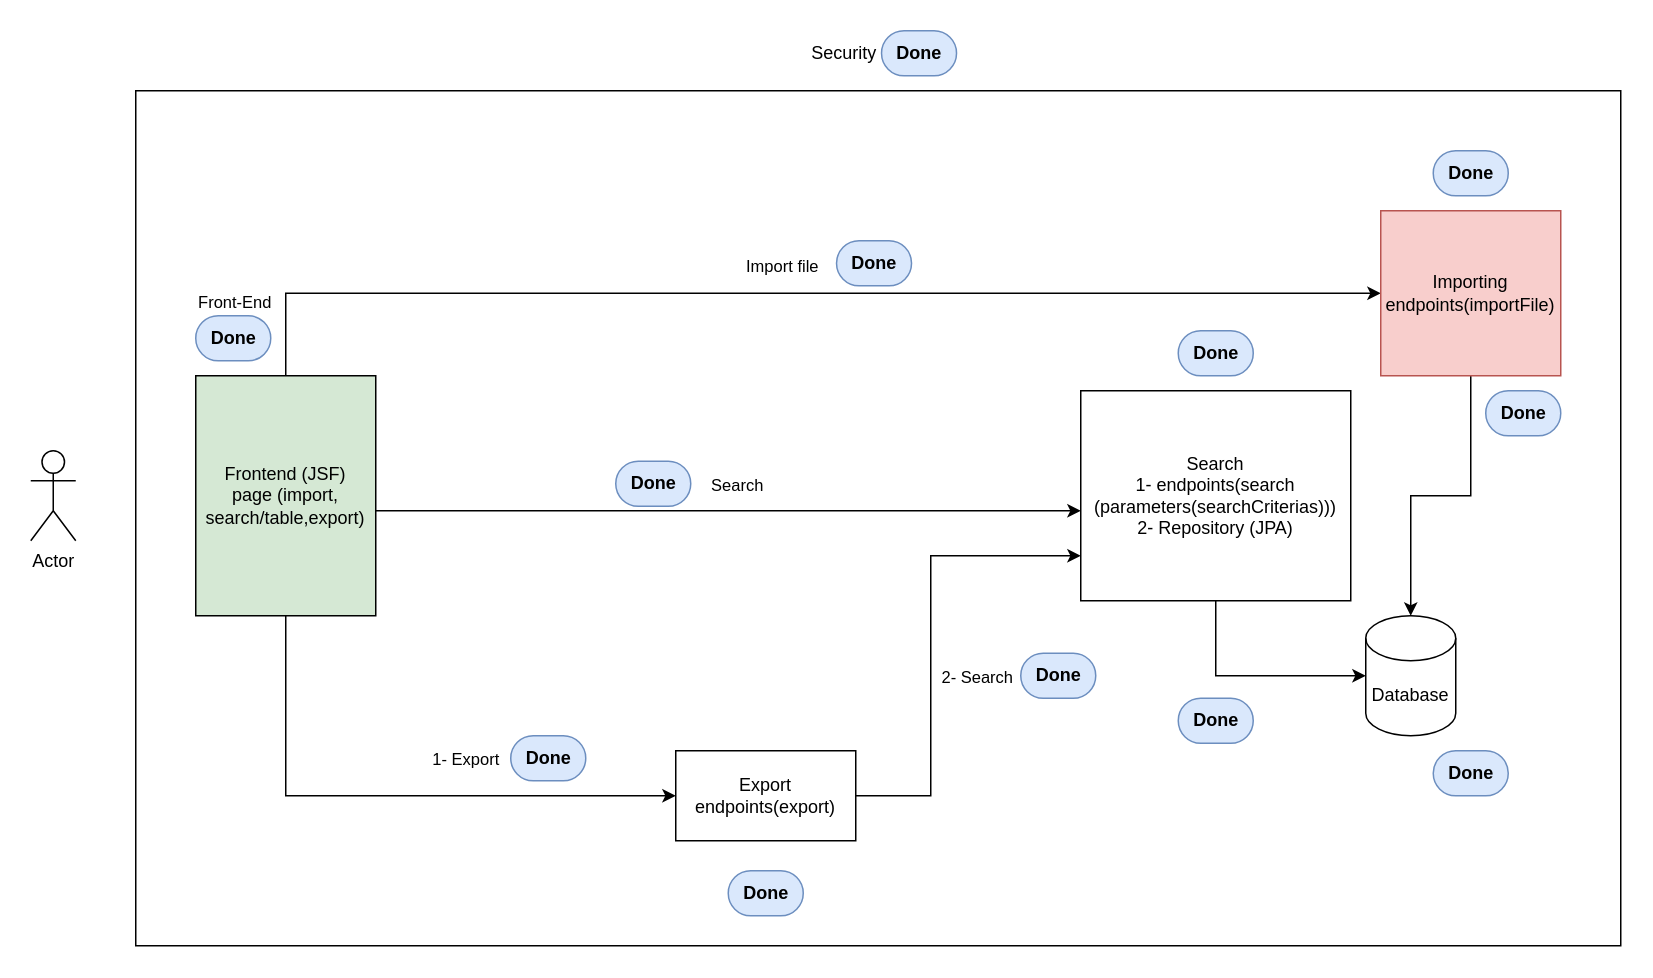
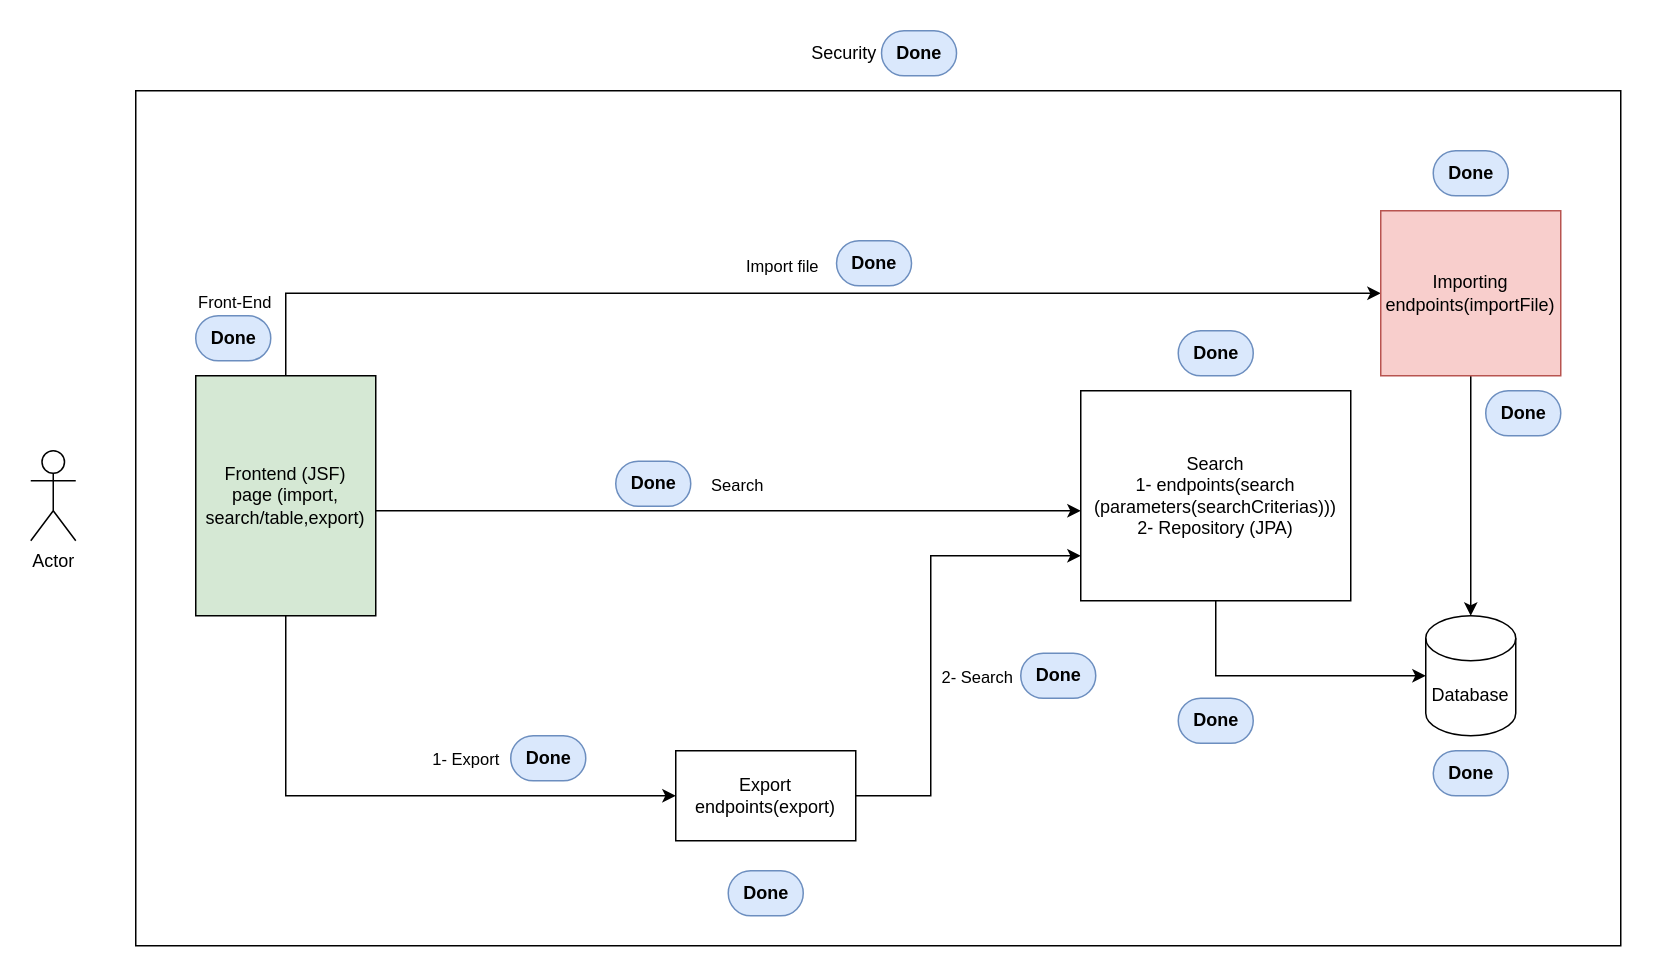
  <mxCell id="0" />
  <mxCell id="1" parent="0" />
  <mxCell id="2" style="edgeStyle=orthogonalEdgeStyle;rounded=0;orthogonalLoop=1;jettySize=auto;html=1;" parent="1" source="7" target="11" edge="1"><mxGeometry relative="1" as="geometry"><Array as="points"><mxPoint x="190" y="195" /></Array></mxGeometry></mxCell>
  <mxCell id="3" value="Import file" style="edgeLabel;html=1;align=center;verticalAlign=middle;resizable=0;points=[];" parent="2" vertex="1" connectable="0"><mxGeometry x="0.141" y="2" relative="1" as="geometry"><mxPoint x="-63" y="-17" as="offset" /></mxGeometry></mxCell>
  <mxCell id="4" style="edgeStyle=orthogonalEdgeStyle;rounded=0;orthogonalLoop=1;jettySize=auto;html=1;" parent="1" source="7" target="12" edge="1"><mxGeometry relative="1" as="geometry"><Array as="points"><mxPoint x="530" y="340" /><mxPoint x="530" y="340" /></Array></mxGeometry></mxCell>
  <mxCell id="5" value="Search" style="edgeLabel;html=1;align=center;verticalAlign=middle;resizable=0;points=[];" parent="4" vertex="1" connectable="0"><mxGeometry x="0.109" y="-3" relative="1" as="geometry"><mxPoint x="-21" y="-21" as="offset" /></mxGeometry></mxCell>
  <mxCell id="6" style="edgeStyle=orthogonalEdgeStyle;rounded=0;orthogonalLoop=1;jettySize=auto;html=1;entryX=0;entryY=0.5;entryDx=0;entryDy=0;" parent="1" source="7" target="16" edge="1"><mxGeometry relative="1" as="geometry"><Array as="points"><mxPoint x="190" y="530" /></Array></mxGeometry></mxCell>
  <mxCell id="7" value="Frontend (JSF)&lt;br&gt;page (import, search/table,export)" style="rounded=0;whiteSpace=wrap;html=1;fillColor=#d5e8d4;" parent="1" vertex="1"><mxGeometry x="130" y="250" width="120" height="160" as="geometry" /></mxCell>
  <mxCell id="8" value="Actor" style="shape=umlActor;verticalLabelPosition=bottom;verticalAlign=top;html=1;outlineConnect=0;" parent="1" vertex="1"><mxGeometry x="20" y="300" width="30" height="60" as="geometry" /></mxCell>
- <mxCell id="9" value="Database" style="shape=cylinder3;whiteSpace=wrap;html=1;boundedLbl=1;backgroundOutline=1;size=15;" parent="1" vertex="1"><mxGeometry x="910" y="410" width="60" height="80" as="geometry" /></mxCell>
+ <mxCell id="9" value="Database" style="shape=cylinder3;whiteSpace=wrap;html=1;boundedLbl=1;backgroundOutline=1;size=15;" parent="1" vertex="1"><mxGeometry x="950" y="410" width="60" height="80" as="geometry" /></mxCell>
  <mxCell id="10" style="edgeStyle=orthogonalEdgeStyle;rounded=0;orthogonalLoop=1;jettySize=auto;html=1;" parent="1" source="11" target="9" edge="1"><mxGeometry relative="1" as="geometry" /></mxCell>
  <mxCell id="11" value="Importing&lt;br&gt;endpoints(importFile)" style="rounded=0;whiteSpace=wrap;html=1;fillColor=#f8cecc;strokeColor=#b85450;" parent="1" vertex="1"><mxGeometry x="920" y="140" width="120" height="110" as="geometry" /></mxCell>
  <mxCell id="12" value="Search&lt;br&gt;1- endpoints(search&lt;div&gt;(parameters(searchCriterias)))&lt;br&gt;2- Repository (JPA)&lt;/div&gt;" style="rounded=0;whiteSpace=wrap;html=1;" parent="1" vertex="1"><mxGeometry x="720" y="260" width="180" height="140" as="geometry" /></mxCell>
  <mxCell id="13" style="edgeStyle=orthogonalEdgeStyle;rounded=0;orthogonalLoop=1;jettySize=auto;html=1;entryX=0;entryY=0.5;entryDx=0;entryDy=0;entryPerimeter=0;exitX=0.5;exitY=1;exitDx=0;exitDy=0;" parent="1" source="12" target="9" edge="1"><mxGeometry relative="1" as="geometry" /></mxCell>
  <mxCell id="14" style="edgeStyle=orthogonalEdgeStyle;rounded=0;orthogonalLoop=1;jettySize=auto;html=1;" parent="1" source="16" edge="1"><mxGeometry relative="1" as="geometry"><Array as="points"><mxPoint x="620" y="530" /><mxPoint x="620" y="370" /></Array><mxPoint x="720" y="370" as="targetPoint" /></mxGeometry></mxCell>
  <mxCell id="15" value="2- Search" style="edgeLabel;html=1;align=center;verticalAlign=middle;resizable=0;points=[];" parent="14" vertex="1" connectable="0"><mxGeometry x="-0.053" y="2" relative="1" as="geometry"><mxPoint x="32" y="17" as="offset" /></mxGeometry></mxCell>
  <mxCell id="16" value="Export&lt;br&gt;endpoints(export)" style="rounded=0;whiteSpace=wrap;html=1;" parent="1" vertex="1"><mxGeometry x="450" y="500" width="120" height="60" as="geometry" /></mxCell>
  <mxCell id="17" value="&lt;b&gt;Done&lt;/b&gt;" style="text;html=1;align=center;verticalAlign=middle;resizable=0;points=[];autosize=1;strokeColor=#6c8ebf;fillColor=#dae8fc;glass=0;rounded=1;labelBorderColor=none;labelBackgroundColor=none;textShadow=0;arcSize=50;treeMoving=0;metaEdit=0;noLabel=0;" parent="1" vertex="1"><mxGeometry x="785" y="220" width="50" height="30" as="geometry" /></mxCell>
  <mxCell id="18" value="1- Export" style="edgeLabel;html=1;align=center;verticalAlign=middle;resizable=0;points=[];" parent="1" vertex="1" connectable="0"><mxGeometry x="309.476" y="505" as="geometry" /></mxCell>
  <mxCell id="19" value="&lt;b&gt;Done&lt;/b&gt;" style="text;html=1;align=center;verticalAlign=middle;resizable=0;points=[];autosize=1;strokeColor=#6c8ebf;fillColor=#dae8fc;glass=0;rounded=1;labelBorderColor=none;labelBackgroundColor=none;textShadow=0;arcSize=50;treeMoving=0;metaEdit=0;noLabel=0;" parent="1" vertex="1"><mxGeometry x="485" y="580" width="50" height="30" as="geometry" /></mxCell>
  <mxCell id="20" value="&lt;b&gt;Done&lt;/b&gt;" style="text;html=1;align=center;verticalAlign=middle;resizable=0;points=[];autosize=1;strokeColor=#6c8ebf;fillColor=#dae8fc;glass=0;rounded=1;labelBorderColor=none;labelBackgroundColor=none;textShadow=0;arcSize=50;treeMoving=0;metaEdit=0;noLabel=0;" parent="1" vertex="1"><mxGeometry x="680" y="435" width="50" height="30" as="geometry" /></mxCell>
  <mxCell id="21" value="&lt;b&gt;Done&lt;/b&gt;" style="text;html=1;align=center;verticalAlign=middle;resizable=0;points=[];autosize=1;strokeColor=#6c8ebf;fillColor=#dae8fc;glass=0;rounded=1;labelBorderColor=none;labelBackgroundColor=none;textShadow=0;arcSize=50;treeMoving=0;metaEdit=0;noLabel=0;" parent="1" vertex="1"><mxGeometry x="955" y="500" width="50" height="30" as="geometry" /></mxCell>
  <mxCell id="22" value="&lt;b&gt;Done&lt;/b&gt;" style="text;html=1;align=center;verticalAlign=middle;resizable=0;points=[];autosize=1;strokeColor=#6c8ebf;fillColor=#dae8fc;glass=0;rounded=1;labelBorderColor=none;labelBackgroundColor=none;textShadow=0;arcSize=50;treeMoving=0;metaEdit=0;noLabel=0;" parent="1" vertex="1"><mxGeometry x="955" y="100" width="50" height="30" as="geometry" /></mxCell>
  <mxCell id="23" value="&lt;b&gt;Done&lt;/b&gt;" style="text;html=1;align=center;verticalAlign=middle;resizable=0;points=[];autosize=1;strokeColor=#6c8ebf;fillColor=#dae8fc;glass=0;rounded=1;labelBorderColor=none;labelBackgroundColor=none;textShadow=0;arcSize=50;treeMoving=0;metaEdit=0;noLabel=0;" parent="1" vertex="1"><mxGeometry x="785" y="465" width="50" height="30" as="geometry" /></mxCell>
  <mxCell id="24" value="&lt;b&gt;Done&lt;/b&gt;" style="text;html=1;align=center;verticalAlign=middle;resizable=0;points=[];autosize=1;strokeColor=#6c8ebf;fillColor=#dae8fc;glass=0;rounded=1;labelBorderColor=none;labelBackgroundColor=none;textShadow=0;arcSize=50;treeMoving=0;metaEdit=0;noLabel=0;" parent="1" vertex="1"><mxGeometry x="990" y="260" width="50" height="30" as="geometry" /></mxCell>
  <mxCell id="25" value="&lt;b&gt;Done&lt;/b&gt;" style="text;html=1;align=center;verticalAlign=middle;resizable=0;points=[];autosize=1;strokeColor=#6c8ebf;fillColor=#dae8fc;glass=0;rounded=1;labelBorderColor=none;labelBackgroundColor=none;textShadow=0;arcSize=50;treeMoving=0;metaEdit=0;noLabel=0;" parent="1" vertex="1"><mxGeometry x="557.19" y="160" width="50" height="30" as="geometry" /></mxCell>
  <mxCell id="26" value="&lt;b&gt;Done&lt;/b&gt;" style="text;html=1;align=center;verticalAlign=middle;resizable=0;points=[];autosize=1;strokeColor=#6c8ebf;fillColor=#dae8fc;glass=0;rounded=1;labelBorderColor=none;labelBackgroundColor=none;textShadow=0;arcSize=50;treeMoving=0;metaEdit=0;noLabel=0;" parent="1" vertex="1"><mxGeometry x="340" y="490" width="50" height="30" as="geometry" /></mxCell>
  <mxCell id="27" value="&lt;b&gt;Done&lt;/b&gt;" style="text;html=1;align=center;verticalAlign=middle;resizable=0;points=[];autosize=1;strokeColor=#6c8ebf;fillColor=#dae8fc;glass=0;rounded=1;labelBorderColor=none;labelBackgroundColor=none;textShadow=0;arcSize=50;treeMoving=0;metaEdit=0;noLabel=0;" parent="1" vertex="1"><mxGeometry x="410" y="307" width="50" height="30" as="geometry" /></mxCell>
  <mxCell id="28" value="&lt;b&gt;Done&lt;/b&gt;" style="text;html=1;align=center;verticalAlign=middle;resizable=0;points=[];autosize=1;strokeColor=#6c8ebf;fillColor=#dae8fc;glass=0;rounded=1;labelBorderColor=none;labelBackgroundColor=none;textShadow=0;arcSize=50;treeMoving=0;metaEdit=0;noLabel=0;" parent="1" vertex="1"><mxGeometry x="130" y="210" width="50" height="30" as="geometry" /></mxCell>
  <mxCell id="29" value="Front-End" style="edgeLabel;html=1;align=center;verticalAlign=middle;resizable=0;points=[];" parent="1" vertex="1" connectable="0"><mxGeometry x="155.004" y="200" as="geometry" /></mxCell>
  <mxCell id="30" value="" style="rounded=0;whiteSpace=wrap;html=1;fillColor=none;" parent="1" vertex="1"><mxGeometry x="90" y="60" width="990" height="570" as="geometry" /></mxCell>
  <mxCell id="31" value="Security" style="text;html=1;align=center;verticalAlign=middle;resizable=0;points=[];autosize=1;strokeColor=none;fillColor=none;" parent="1" vertex="1"><mxGeometry x="527.19" y="20" width="70" height="30" as="geometry" /></mxCell>
  <mxCell id="32" value="&lt;b&gt;Done&lt;/b&gt;" style="text;html=1;align=center;verticalAlign=middle;resizable=0;points=[];autosize=1;strokeColor=#6c8ebf;fillColor=#dae8fc;glass=0;rounded=1;labelBorderColor=none;labelBackgroundColor=none;textShadow=0;arcSize=50;treeMoving=0;metaEdit=0;noLabel=0;" parent="1" vertex="1"><mxGeometry x="587.19" y="20" width="50" height="30" as="geometry" /></mxCell>
